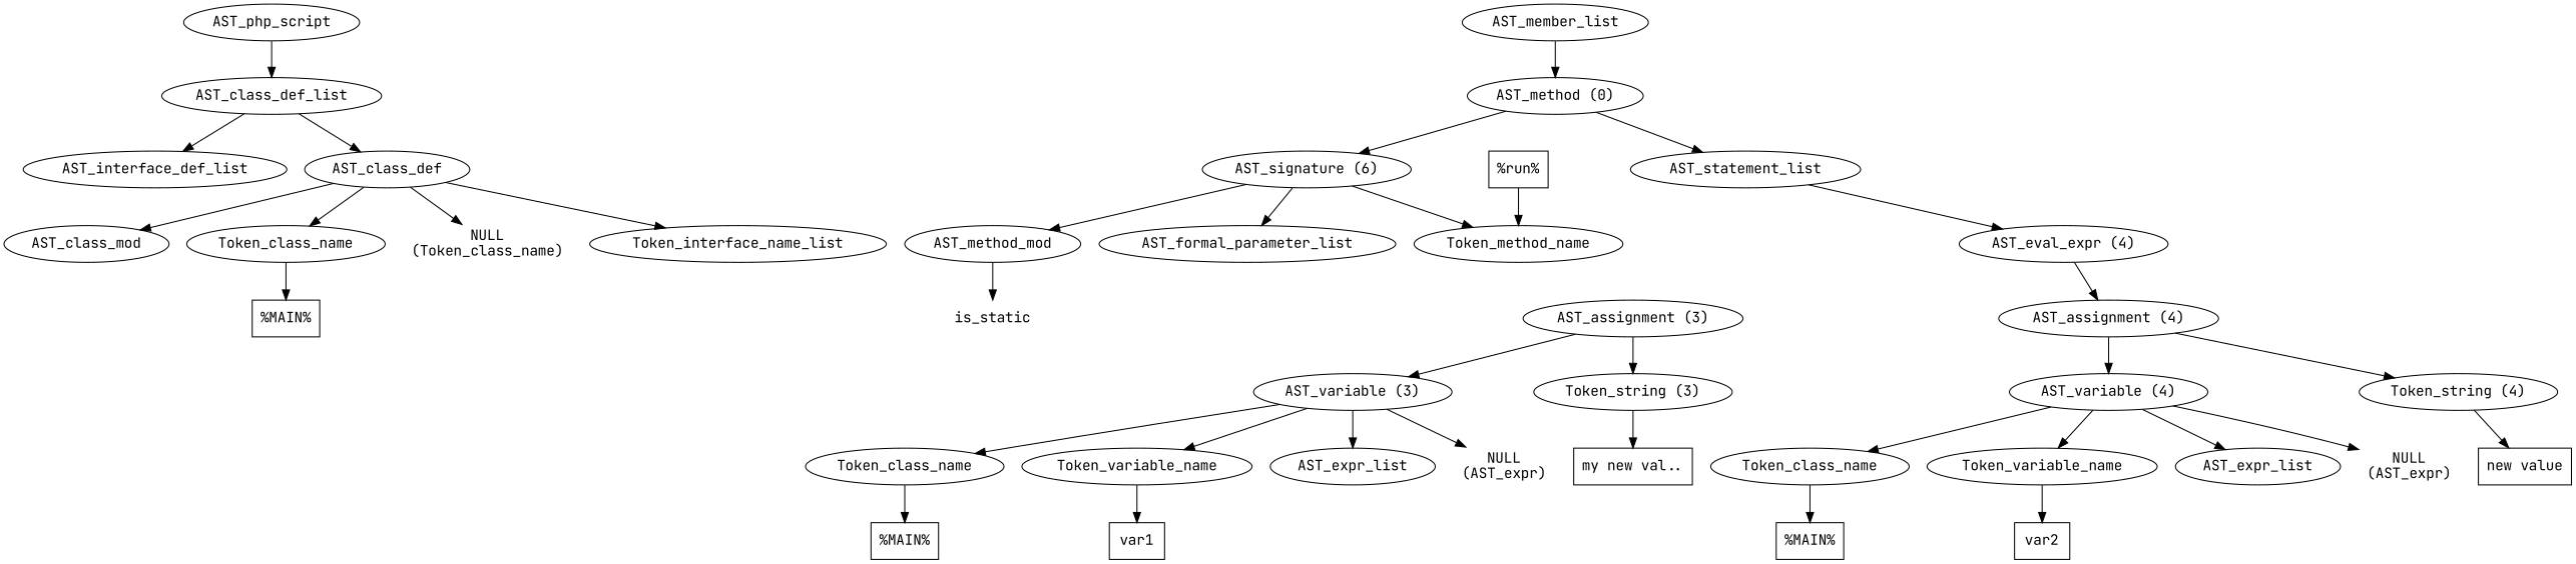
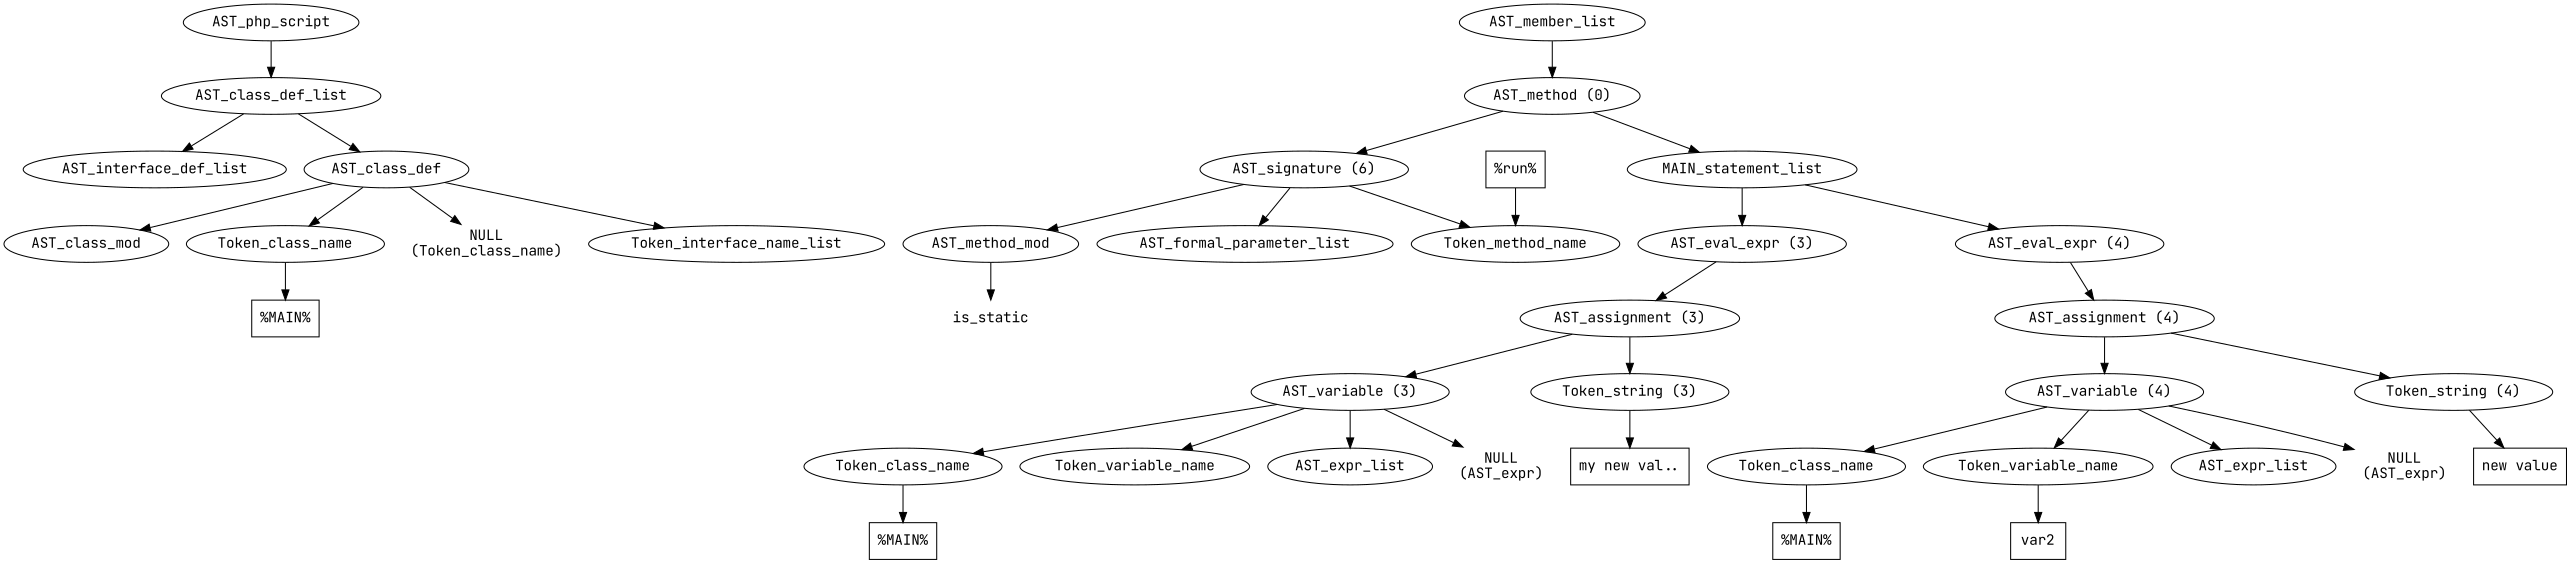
  digraph {
    fontname="JetBrains Mono"
    node [fontname="JetBrains Mono"]
    edge [fontname="JetBrains Mono"]
    n1 [label=AST_php_script]
    n2 [label=AST_class_def_list]
    n3 [label=AST_interface_def_list]
    n4 [label=AST_class_def]
    n5 [label=AST_class_mod]
    n6 [label=Token_class_name]
    n7 [label="NULL\n(Token_class_name)" shape=plaintext]
    n8 [label=Token_interface_name_list]
    n9 [label="%MAIN%" shape=box]
    n10 [label=AST_member_list]
    n11 [label="AST_method (0)"]
    n12 [label="AST_signature (6)"]
-   n13 [label=AST_statement_list]
+   n13 [label=MAIN_statement_list]
    n14 [label=AST_method_mod]
    n15 [label=Token_method_name]
    n16 [label=AST_formal_parameter_list]
+   n17 [label="AST_eval_expr (3)"]
    n18 [label="AST_eval_expr (4)"]
    n19 [label=is_static shape=plaintext]
    n20 [label="%run%" shape=box]
    n21 [label="AST_assignment (3)"]
    n22 [label="AST_assignment (4)"]
    n23 [label="AST_variable (3)"]
    n24 [label="Token_string (3)"]
    n25 [label=Token_class_name]
    n26 [label=Token_variable_name]
    n27 [label=AST_expr_list]
    n28 [label="NULL\n(AST_expr)" shape=plaintext]
    n29 [label="my new val.." shape=box]
    n30 [label="%MAIN%" shape=box]
-   n31 [label=var1 shape=box]
    n32 [label="AST_variable (4)"]
    n33 [label="Token_string (4)"]
    n34 [label=Token_class_name]
    n35 [label=Token_variable_name]
    n36 [label=AST_expr_list]
    n37 [label="NULL\n(AST_expr)" shape=plaintext]
    n38 [label="new value" shape=box]
    n39 [label="%MAIN%" shape=box]
    n40 [label=var2 shape=box]
    n1 -> n2
    n2 -> n3
    n2 -> n4
    n4 -> n5
    n4 -> n6
    n4 -> n7
    n4 -> n8
    n6 -> n9
    n10 -> n11
    n11 -> n12
    n11 -> n13
    n12 -> n14
    n12 -> n15
    n12 -> n16
+   n13 -> n17
    n13 -> n18
    n14 -> n19
+   n17 -> n21
    n18 -> n22
    n20 -> n15
    n21 -> n23
    n21 -> n24
    n22 -> n32
    n22 -> n33
    n23 -> n25
    n23 -> n26
    n23 -> n27
    n23 -> n28
    n24 -> n29
    n25 -> n30
-   n26 -> n31
    n32 -> n34
    n32 -> n35
    n32 -> n36
    n32 -> n37
    n33 -> n38
    n34 -> n39
    n35 -> n40
  }
